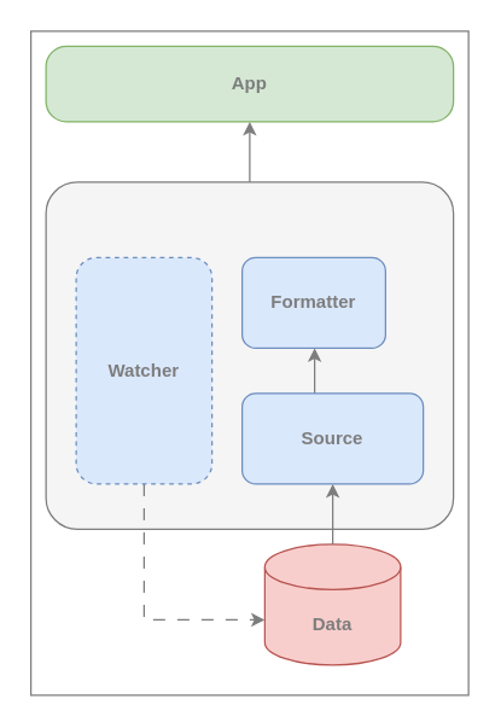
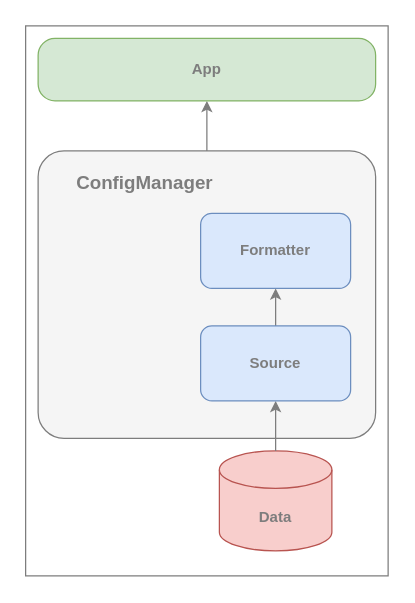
  <mxCell id="0" />
  <mxCell id="1" parent="0" />
  <mxCell id="2" value="" style="rounded=0;whiteSpace=wrap;html=1;strokeColor=#7D7D7D;" vertex="1" parent="1"><mxGeometry x="20" y="20" width="290" height="440" as="geometry" /></mxCell>
  <mxCell id="3" style="edgeStyle=orthogonalEdgeStyle;rounded=0;orthogonalLoop=1;jettySize=auto;html=1;strokeColor=#7D7D7D;" edge="1" parent="1" source="4" target="5"><mxGeometry relative="1" as="geometry" /></mxCell>
  <mxCell id="4" value="" style="rounded=1;whiteSpace=wrap;html=1;arcSize=9;strokeColor=#7D7D7D;fillColor=#f5f5f5;fontColor=#333333;" vertex="1" parent="1"><mxGeometry x="30" y="120" width="270" height="230" as="geometry" /></mxCell>
  <mxCell id="5" value="&lt;b&gt;&lt;font style=&quot;color: rgb(125, 125, 125);&quot;&gt;App&lt;/font&gt;&lt;/b&gt;" style="rounded=1;whiteSpace=wrap;html=1;fillColor=#d5e8d4;strokeColor=#82b366;arcSize=27;" parent="1" vertex="1"><mxGeometry x="30" y="30" width="270" height="50" as="geometry" /></mxCell>
  <mxCell id="6" value="&lt;font style=&quot;color: rgb(125, 125, 125);&quot;&gt;&lt;b style=&quot;&quot;&gt;Data&lt;/b&gt;&lt;/font&gt;" style="shape=cylinder3;whiteSpace=wrap;html=1;boundedLbl=1;backgroundOutline=1;size=15;fillColor=#f8cecc;strokeColor=#b85450;" parent="1" vertex="1"><mxGeometry x="175" y="360" width="90" height="80" as="geometry" /></mxCell>
  <mxCell id="7" style="edgeStyle=orthogonalEdgeStyle;rounded=0;orthogonalLoop=1;jettySize=auto;html=1;startArrow=classic;startFill=1;endArrow=none;endFill=0;strokeColor=#7D7D7D;" parent="1" source="9" target="6" edge="1"><mxGeometry relative="1" as="geometry"><Array as="points" /></mxGeometry></mxCell>
  <mxCell id="8" style="edgeStyle=elbowEdgeStyle;rounded=0;orthogonalLoop=1;jettySize=auto;html=1;strokeColor=#7D7D7D;" parent="1" source="9" target="12" edge="1"><mxGeometry relative="1" as="geometry"><Array as="points" /></mxGeometry></mxCell>
  <mxCell id="9" value="&lt;b&gt;&lt;font style=&quot;color: rgb(125, 125, 125);&quot;&gt;Source&lt;/font&gt;&lt;/b&gt;" style="rounded=1;whiteSpace=wrap;html=1;fillColor=#dae8fc;strokeColor=#6c8ebf;" parent="1" vertex="1"><mxGeometry x="160" y="260" width="120" height="60" as="geometry" /></mxCell>
- <mxCell id="10" style="edgeStyle=elbowEdgeStyle;rounded=0;orthogonalLoop=1;jettySize=auto;html=1;elbow=vertical;dashed=1;dashPattern=8 8;strokeColor=#7D7D7D;" edge="1" parent="1" source="11" target="6"><mxGeometry relative="1" as="geometry"><Array as="points"><mxPoint x="160" y="410" /></Array></mxGeometry></mxCell>
- <mxCell id="11" value="&lt;b&gt;&lt;font style=&quot;color: rgb(125, 125, 125);&quot;&gt;Watcher&lt;/font&gt;&lt;/b&gt;" style="rounded=1;whiteSpace=wrap;html=1;fillColor=#dae8fc;strokeColor=#6c8ebf;dashed=1;" parent="1" vertex="1"><mxGeometry x="50" y="170" width="90" height="150" as="geometry" /></mxCell>
- <mxCell id="12" value="&lt;b&gt;&lt;font style=&quot;color: rgb(125, 125, 125);&quot;&gt;Formatter&lt;/font&gt;&lt;/b&gt;" style="rounded=1;whiteSpace=wrap;html=1;fillColor=#dae8fc;strokeColor=#6c8ebf;" parent="1" vertex="1"><mxGeometry x="160" y="170" width="95" height="60" as="geometry" /></mxCell>
+ <mxCell id="12" value="&lt;b&gt;&lt;font style=&quot;color: rgb(125, 125, 125);&quot;&gt;Formatter&lt;/font&gt;&lt;/b&gt;" style="rounded=1;whiteSpace=wrap;html=1;fillColor=#dae8fc;strokeColor=#6c8ebf;" parent="1" vertex="1"><mxGeometry x="160" y="170" width="120" height="60" as="geometry" /></mxCell>
+ <mxCell id="13" value="&lt;b&gt;&lt;font style=&quot;color: rgb(125, 125, 125); font-size: 15px;&quot;&gt;ConfigManager&lt;/font&gt;&lt;/b&gt;" style="text;html=1;align=center;verticalAlign=middle;resizable=0;points=[];autosize=1;strokeColor=none;fillColor=none;" vertex="1" parent="1"><mxGeometry x="50" y="130" width="130" height="30" as="geometry" /></mxCell>
